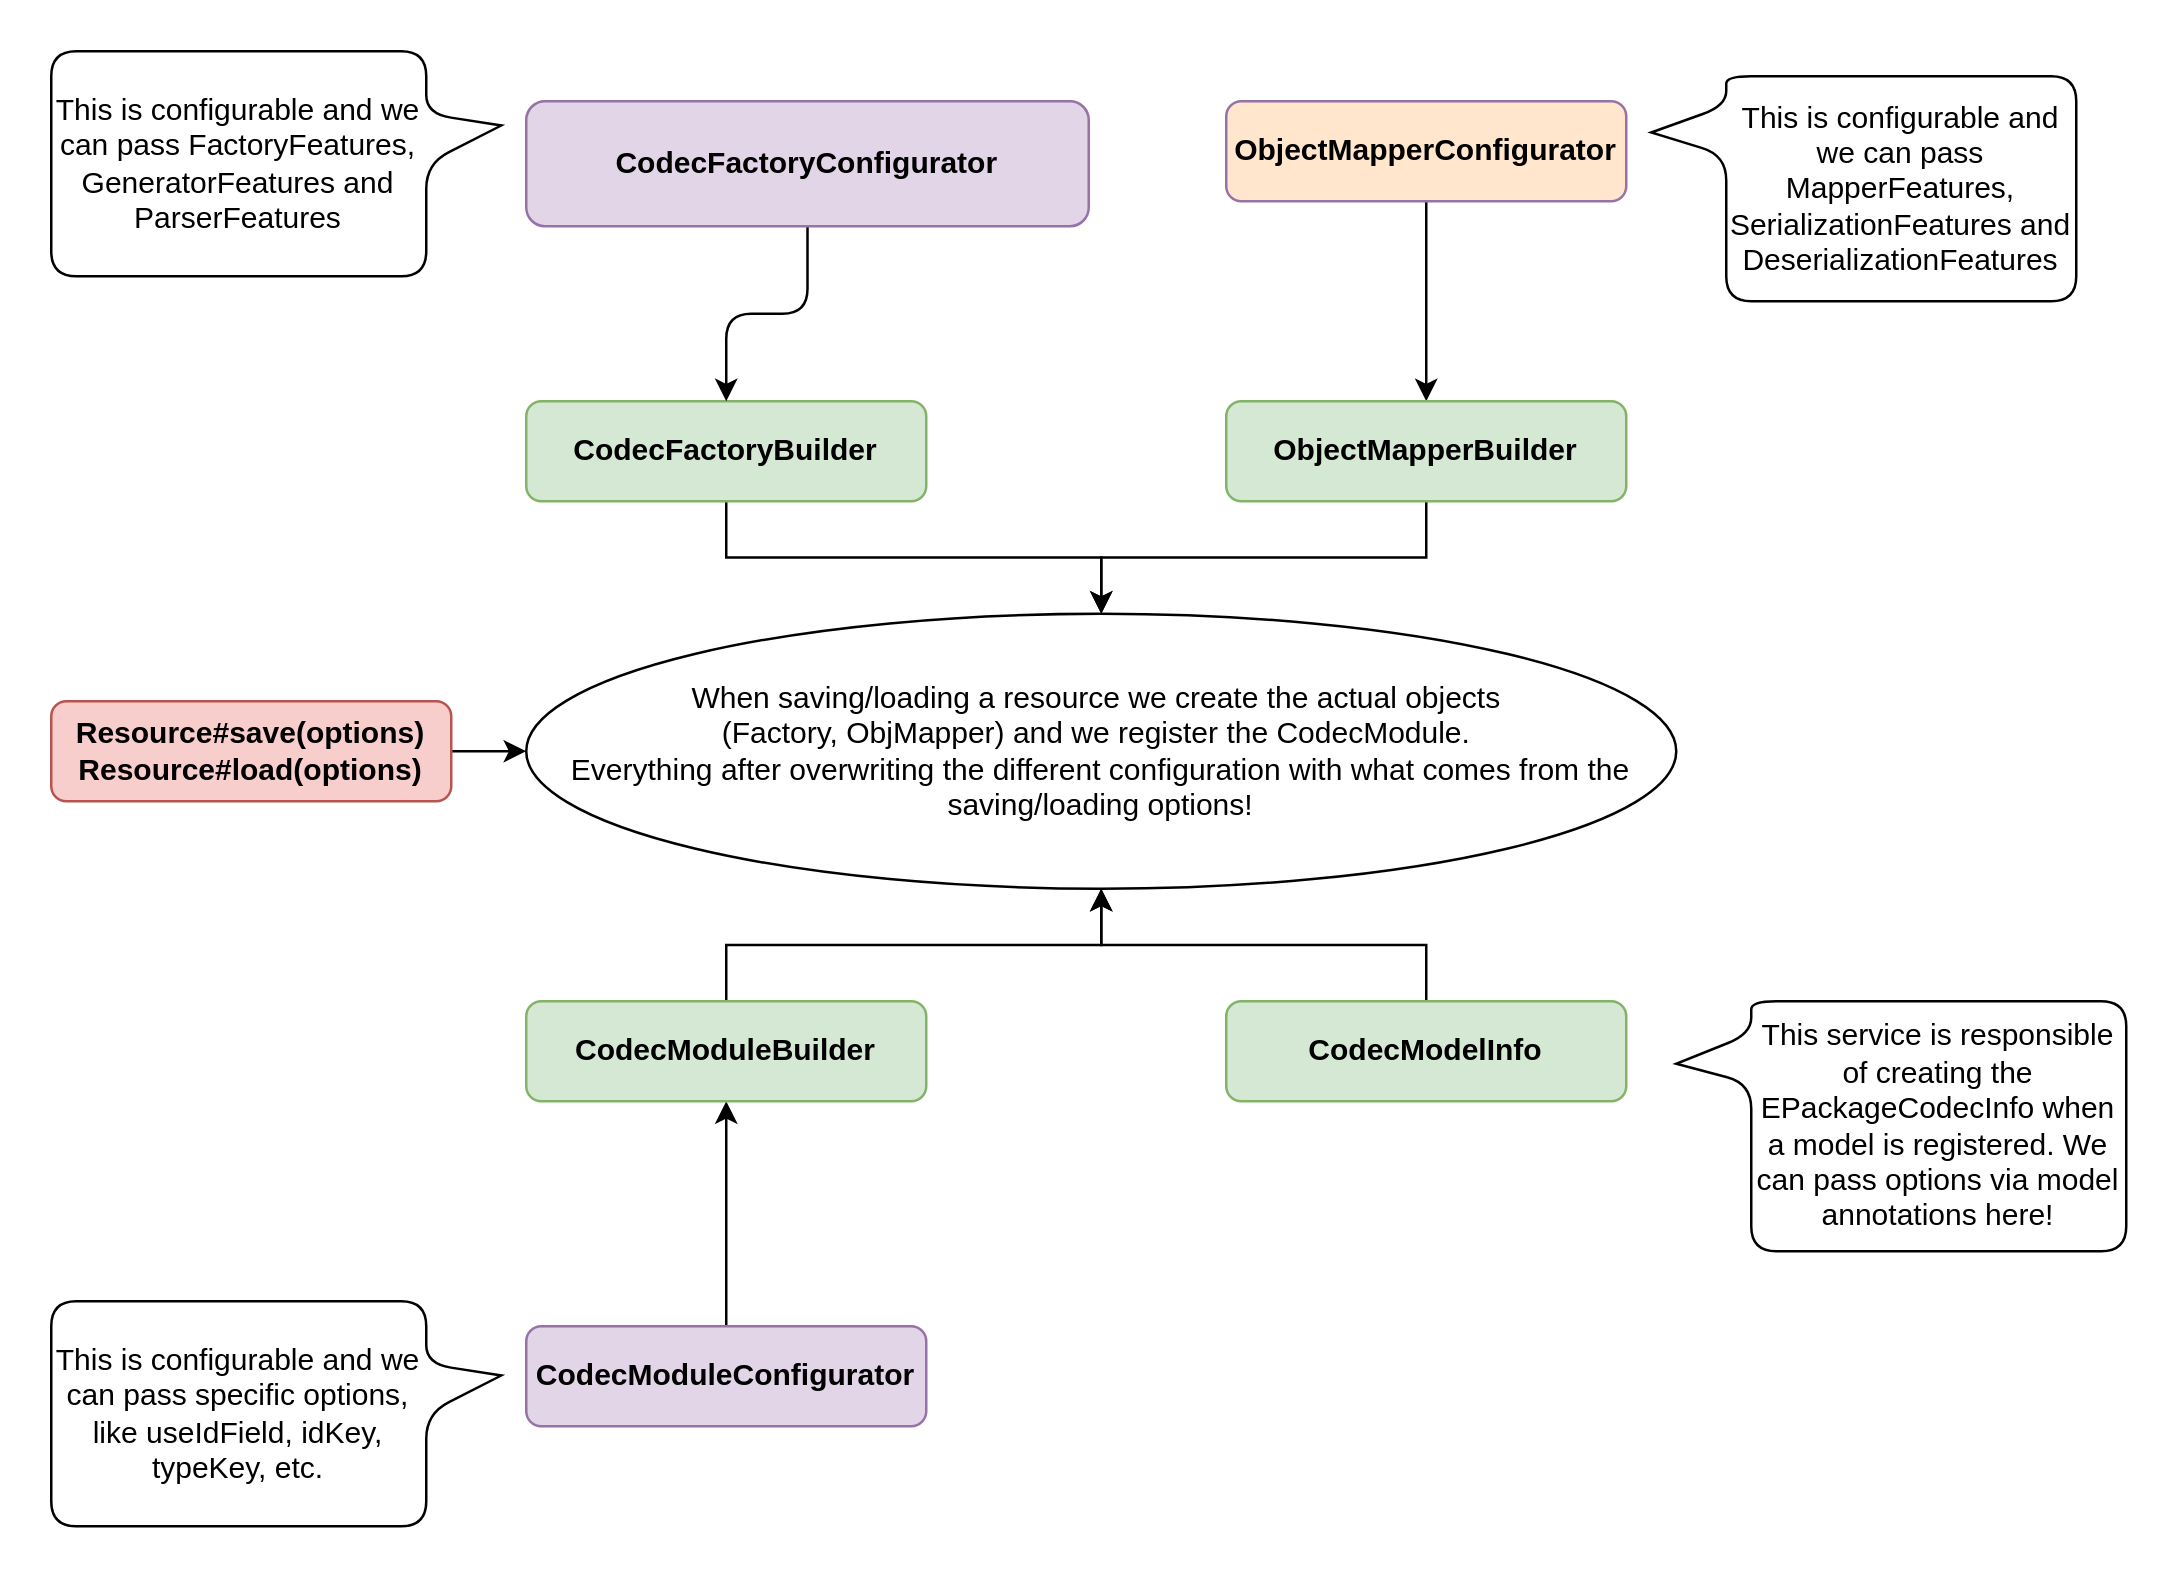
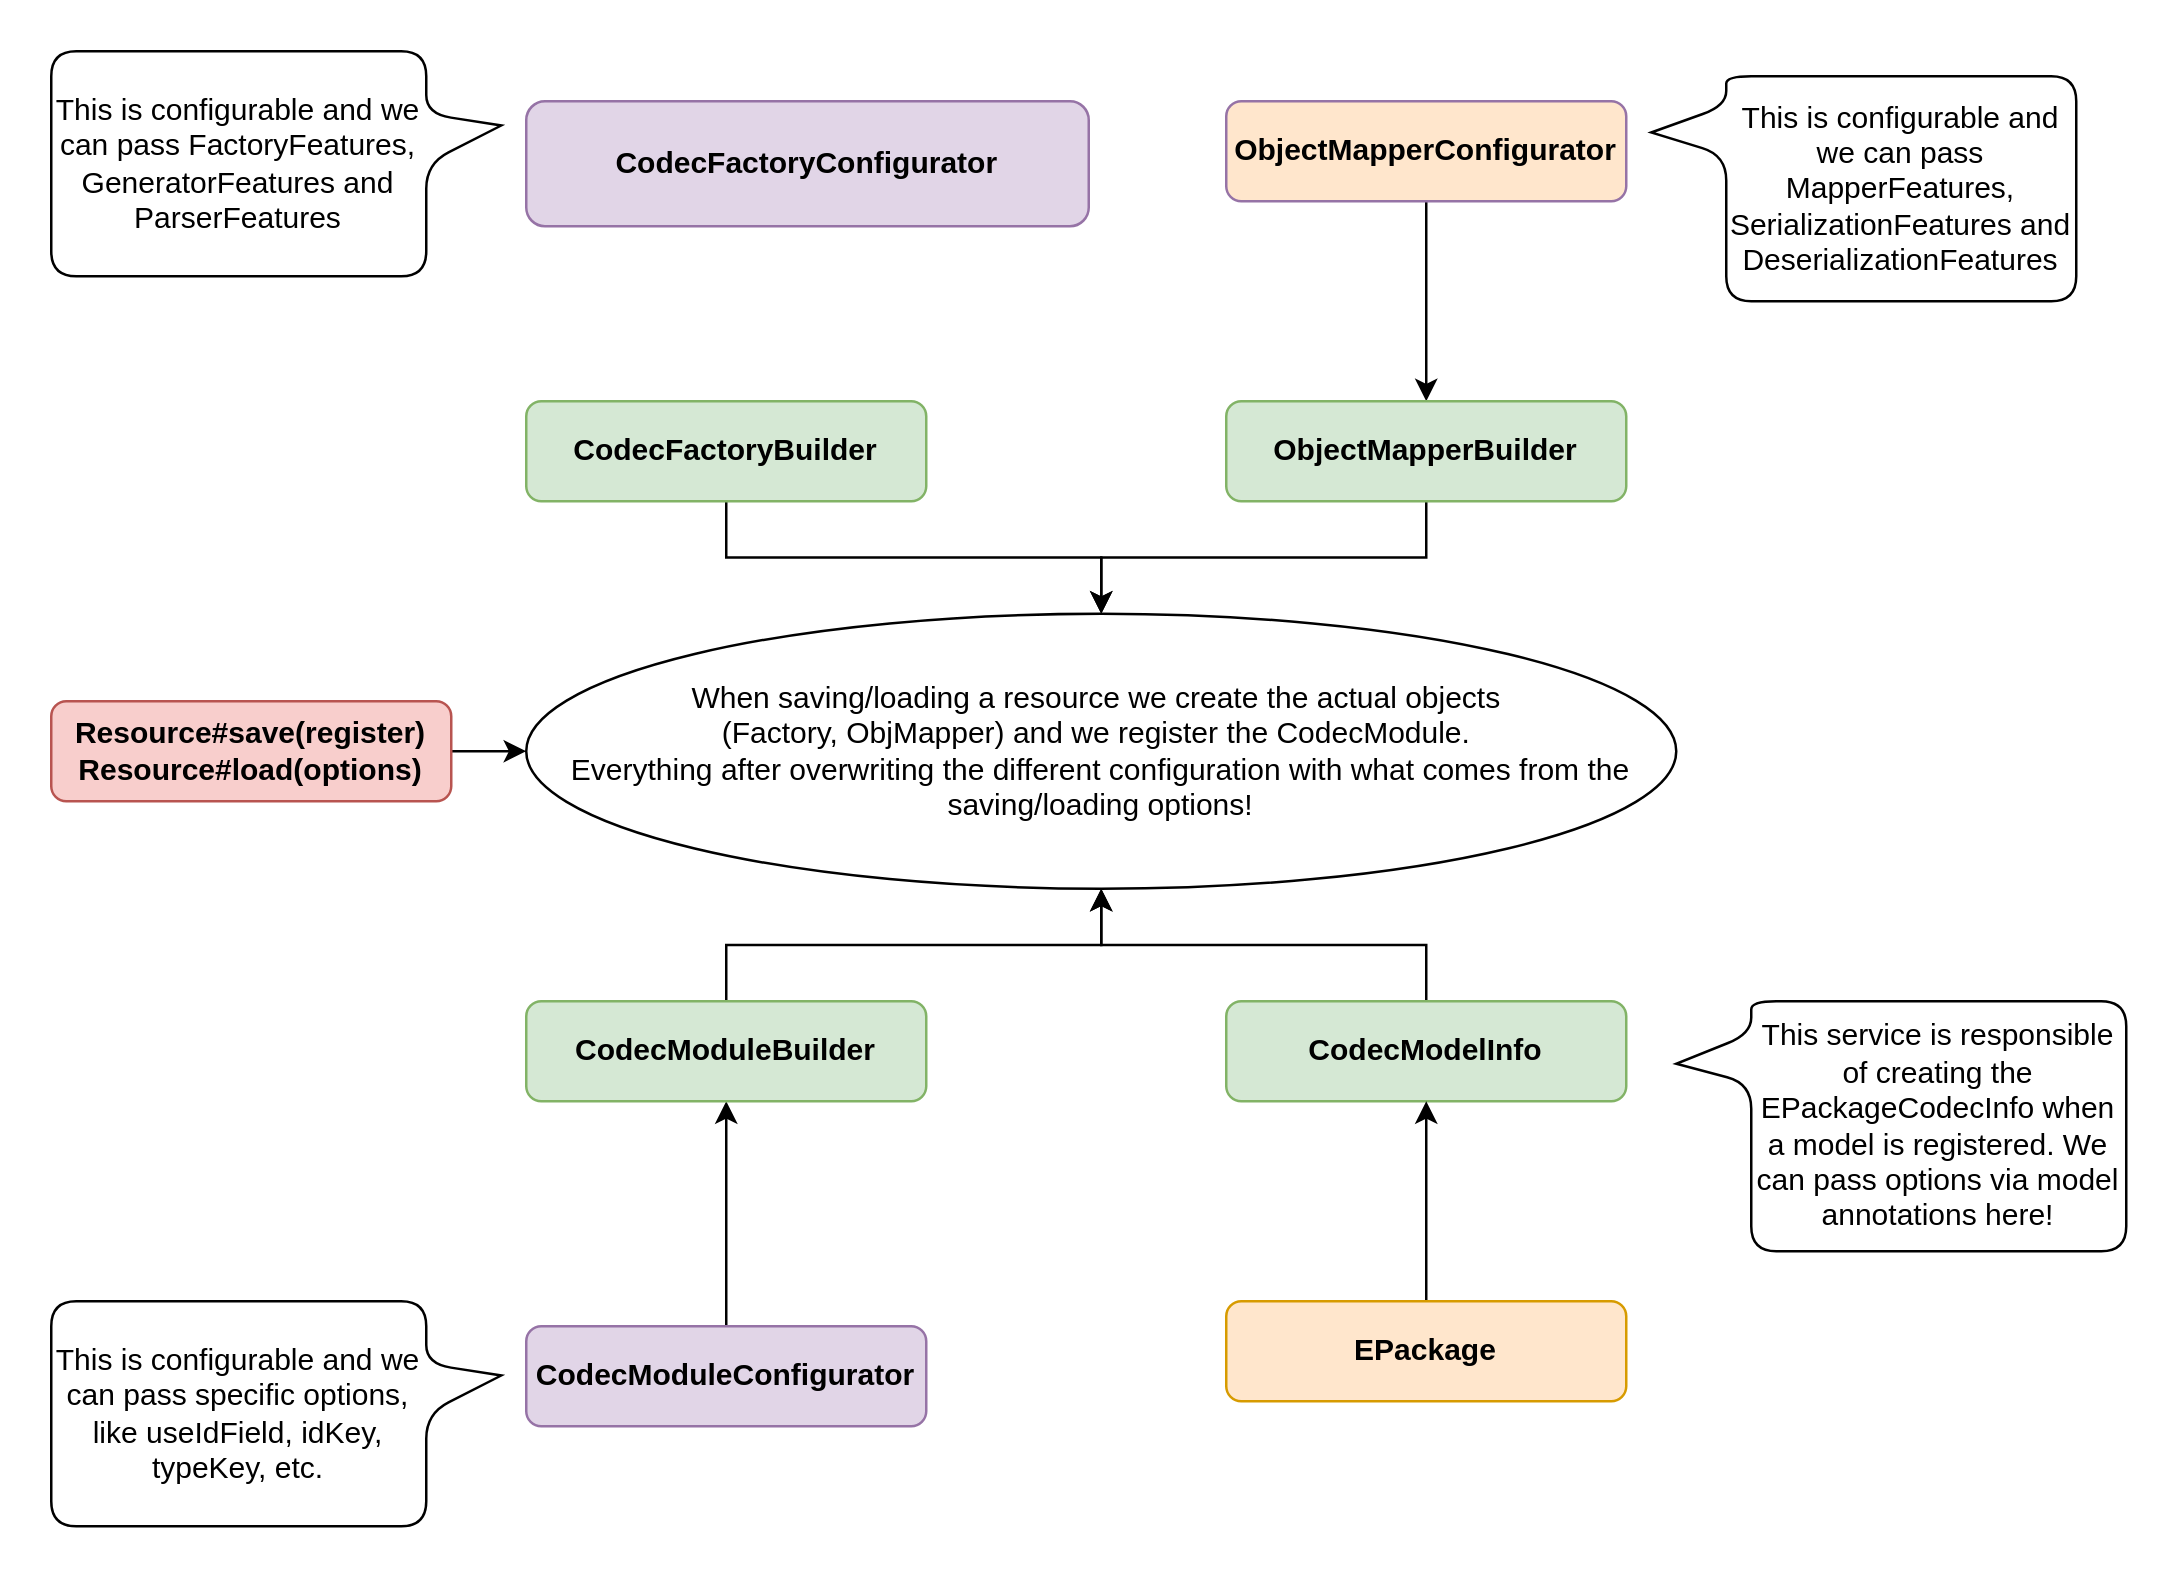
  <mxCell id="0" />
  <mxCell id="1" parent="0" />
  <mxCell id="2" value="" style="edgeStyle=orthogonalEdgeStyle;rounded=0;orthogonalLoop=1;jettySize=auto;html=1;" parent="1" source="3" target="24" edge="1"><mxGeometry relative="1" as="geometry" /></mxCell>
  <mxCell id="3" value="&lt;b&gt;CodecFactoryBuilder&lt;/b&gt;" style="rounded=1;whiteSpace=wrap;html=1;fillColor=#d5e8d4;strokeColor=#82b366;" parent="1" vertex="1"><mxGeometry x="210" y="160" width="160" height="40" as="geometry" /></mxCell>
  <mxCell id="4" value="" style="edgeStyle=orthogonalEdgeStyle;rounded=1;orthogonalLoop=1;jettySize=auto;html=1;" parent="1" source="5" target="9" edge="1"><mxGeometry relative="1" as="geometry" /></mxCell>
  <mxCell id="5" value="&lt;b&gt;ObjectMapperConfigurator&lt;/b&gt;" style="rounded=1;whiteSpace=wrap;html=1;fillColor=#ffe6cc;strokeColor=#9673a6;" parent="1" vertex="1"><mxGeometry x="490" y="40" width="160" height="40" as="geometry" /></mxCell>
- <mxCell id="6" value="" style="edgeStyle=orthogonalEdgeStyle;rounded=1;orthogonalLoop=1;jettySize=auto;html=1;" parent="1" source="7" target="3" edge="1"><mxGeometry relative="1" as="geometry" /></mxCell>
  <mxCell id="7" value="&lt;b&gt;CodecFactoryConfigurator&lt;/b&gt;" style="rounded=1;whiteSpace=wrap;html=1;fillColor=#e1d5e7;strokeColor=#9673a6;" parent="1" vertex="1"><mxGeometry x="210" y="40" width="225" height="50" as="geometry" /></mxCell>
  <mxCell id="8" value="" style="edgeStyle=orthogonalEdgeStyle;rounded=0;orthogonalLoop=1;jettySize=auto;html=1;" parent="1" source="9" target="24" edge="1"><mxGeometry relative="1" as="geometry" /></mxCell>
  <mxCell id="9" value="&lt;b&gt;ObjectMapperBuilder&lt;/b&gt;" style="rounded=1;whiteSpace=wrap;html=1;fillColor=#d5e8d4;strokeColor=#82b366;" parent="1" vertex="1"><mxGeometry x="490" y="160" width="160" height="40" as="geometry" /></mxCell>
  <mxCell id="10" value="This is configurable and we can pass FactoryFeatures, GeneratorFeatures and ParserFeatures" style="shape=callout;whiteSpace=wrap;html=1;perimeter=calloutPerimeter;direction=north;position2=0.67;align=center;rounded=1;" parent="1" vertex="1"><mxGeometry x="20" y="20" width="180" height="90" as="geometry" /></mxCell>
  <mxCell id="11" value="This service is responsible of creating the EPackageCodecInfo when a model is registered. We can pass options via model annotations here!" style="shape=callout;whiteSpace=wrap;html=1;perimeter=calloutPerimeter;direction=south;position2=0.25;align=center;size=30;position=0.13;base=20;rounded=1;" parent="1" vertex="1"><mxGeometry x="670" y="400" width="180" height="100" as="geometry" /></mxCell>
  <mxCell id="12" value="" style="edgeStyle=orthogonalEdgeStyle;rounded=1;orthogonalLoop=1;jettySize=auto;html=1;" parent="1" source="13" target="15" edge="1"><mxGeometry relative="1" as="geometry" /></mxCell>
  <mxCell id="13" value="&lt;b&gt;CodecModuleConfigurator&lt;/b&gt;" style="rounded=1;whiteSpace=wrap;html=1;fillColor=#e1d5e7;strokeColor=#9673a6;" parent="1" vertex="1"><mxGeometry x="210" y="530" width="160" height="40" as="geometry" /></mxCell>
  <mxCell id="14" value="" style="edgeStyle=orthogonalEdgeStyle;rounded=0;orthogonalLoop=1;jettySize=auto;html=1;" parent="1" source="15" target="24" edge="1"><mxGeometry relative="1" as="geometry" /></mxCell>
  <mxCell id="15" value="&lt;b&gt;CodecModuleBuilder&lt;/b&gt;" style="rounded=1;whiteSpace=wrap;html=1;fillColor=#d5e8d4;strokeColor=#82b366;" parent="1" vertex="1"><mxGeometry x="210" y="400" width="160" height="40" as="geometry" /></mxCell>
  <mxCell id="16" value="" style="edgeStyle=orthogonalEdgeStyle;rounded=0;orthogonalLoop=1;jettySize=auto;html=1;" parent="1" source="17" target="24" edge="1"><mxGeometry relative="1" as="geometry" /></mxCell>
  <mxCell id="17" value="&lt;b&gt;CodecModelInfo&lt;/b&gt;" style="rounded=1;whiteSpace=wrap;html=1;fillColor=#d5e8d4;strokeColor=#82b366;" parent="1" vertex="1"><mxGeometry x="490" y="400" width="160" height="40" as="geometry" /></mxCell>
  <mxCell id="18" value="This is configurable and we can pass specific options, like useIdField, idKey, typeKey, etc." style="shape=callout;whiteSpace=wrap;html=1;perimeter=calloutPerimeter;direction=north;position2=0.67;align=center;rounded=1;" parent="1" vertex="1"><mxGeometry x="20" y="520" width="180" height="90" as="geometry" /></mxCell>
  <mxCell id="19" value="This is configurable and we can pass MapperFeatures, SerializationFeatures and DeserializationFeatures" style="shape=callout;whiteSpace=wrap;html=1;perimeter=calloutPerimeter;direction=south;position2=0.25;align=center;size=30;position=0.13;base=20;rounded=1;" parent="1" vertex="1"><mxGeometry x="660" y="30" width="170" height="90" as="geometry" /></mxCell>
+ <mxCell id="20" value="" style="edgeStyle=orthogonalEdgeStyle;rounded=0;orthogonalLoop=1;jettySize=auto;html=1;" parent="1" source="21" target="17" edge="1"><mxGeometry relative="1" as="geometry" /></mxCell>
+ <mxCell id="21" value="&lt;b&gt;EPackage&lt;/b&gt;" style="rounded=1;whiteSpace=wrap;html=1;fillColor=#ffe6cc;strokeColor=#d79b00;" parent="1" vertex="1"><mxGeometry x="490" y="520" width="160" height="40" as="geometry" /></mxCell>
  <mxCell id="22" value="" style="edgeStyle=orthogonalEdgeStyle;rounded=0;orthogonalLoop=1;jettySize=auto;html=1;" parent="1" source="23" target="24" edge="1"><mxGeometry relative="1" as="geometry" /></mxCell>
- <mxCell id="23" value="&lt;b&gt;Resource#save(options)&lt;/b&gt;&lt;div&gt;&lt;b&gt;Resource#load(options)&lt;/b&gt;&lt;/div&gt;" style="rounded=1;whiteSpace=wrap;html=1;fillColor=#f8cecc;strokeColor=#b85450;" parent="1" vertex="1"><mxGeometry x="20" y="280" width="160" height="40" as="geometry" /></mxCell>
+ <mxCell id="23" value="&lt;b&gt;Resource#save(register)&lt;/b&gt;&lt;div&gt;&lt;b&gt;Resource#load(options)&lt;/b&gt;&lt;/div&gt;" style="rounded=1;whiteSpace=wrap;html=1;fillColor=#f8cecc;strokeColor=#b85450;" parent="1" vertex="1"><mxGeometry x="20" y="280" width="160" height="40" as="geometry" /></mxCell>
  <mxCell id="24" value="When saving/loading a resource we create the actual objects&amp;nbsp;&lt;div&gt;(Factory, ObjMapper) and we register the CodecModule.&amp;nbsp;&lt;/div&gt;&lt;div&gt;Everything after overwriting the different configuration with what comes from the saving/loading options!&lt;/div&gt;" style="ellipse;whiteSpace=wrap;html=1;" parent="1" vertex="1"><mxGeometry x="210" y="245" width="460" height="110" as="geometry" /></mxCell>
